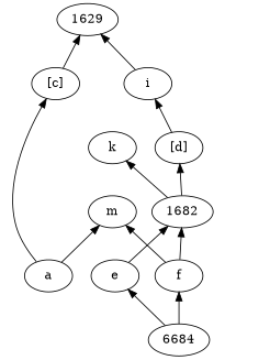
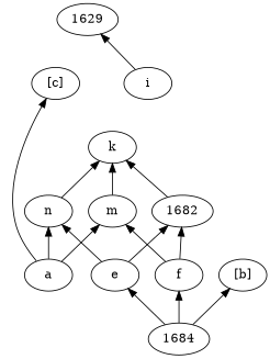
  digraph {
    rankdir=BT
-   n1 [label=6684]
+   n1 [label=1684]
    n2 [label=f]
    n3 [label=e]
+   n4 [label="[b]"]
    n5 [label=1682]
    n6 [label=m]
+   n7 [label=n]
    n8 [label=a]
    n9 [label="[c]"]
-   n10 [label="[d]"]
    n11 [label=k]
    n12 [label=i]
    n13 [label=1629]
    n1 -> n2
    n1 -> n3
+   n1 -> n4
    n2 -> n5
    n2 -> n6
    n3 -> n5
-   n5 -> n10
+   n3 -> n7
    n5 -> n11
+   n6 -> n11
+   n7 -> n11
    n8 -> n6
+   n8 -> n7
    n8 -> n9
-   n9 -> n13
-   n10 -> n12
    n12 -> n13
  }
